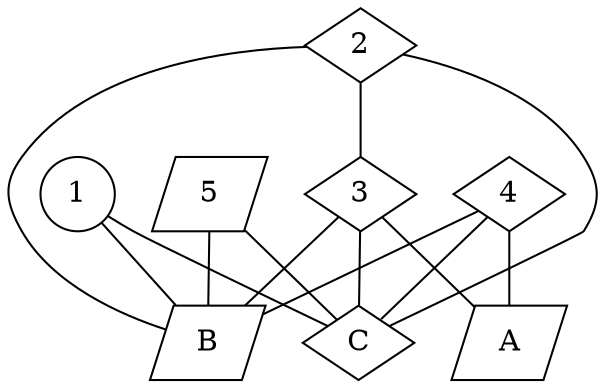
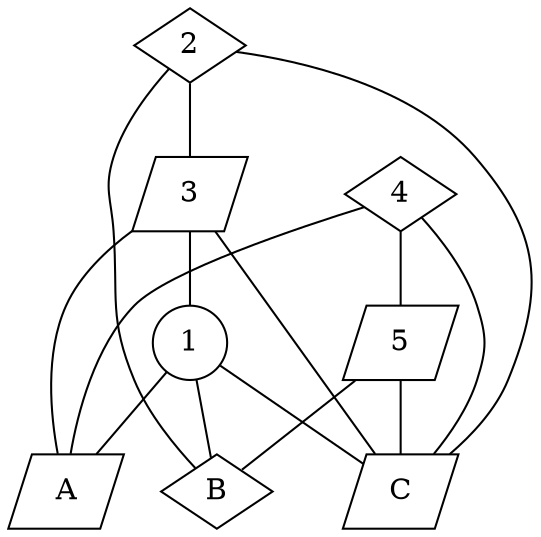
  graph {
    node [shape=parallelogram]
    1 [shape=circle]
    A
-   B
-   C [shape=diamond]
+   B [shape=diamond]
+   C
    2 [shape=diamond]
-   3 [shape=diamond]
+   3
    4 [shape=diamond]
    5
+   1 -- A
    1 -- B
    1 -- C
    2 -- B
    2 -- C
    2 -- 3
    3 -- A
-   3 -- B
+   3 -- 1
    3 -- C
    4 -- A
-   4 -- B
+   4 -- 5
    4 -- C
    5 -- B
    5 -- C
  }
